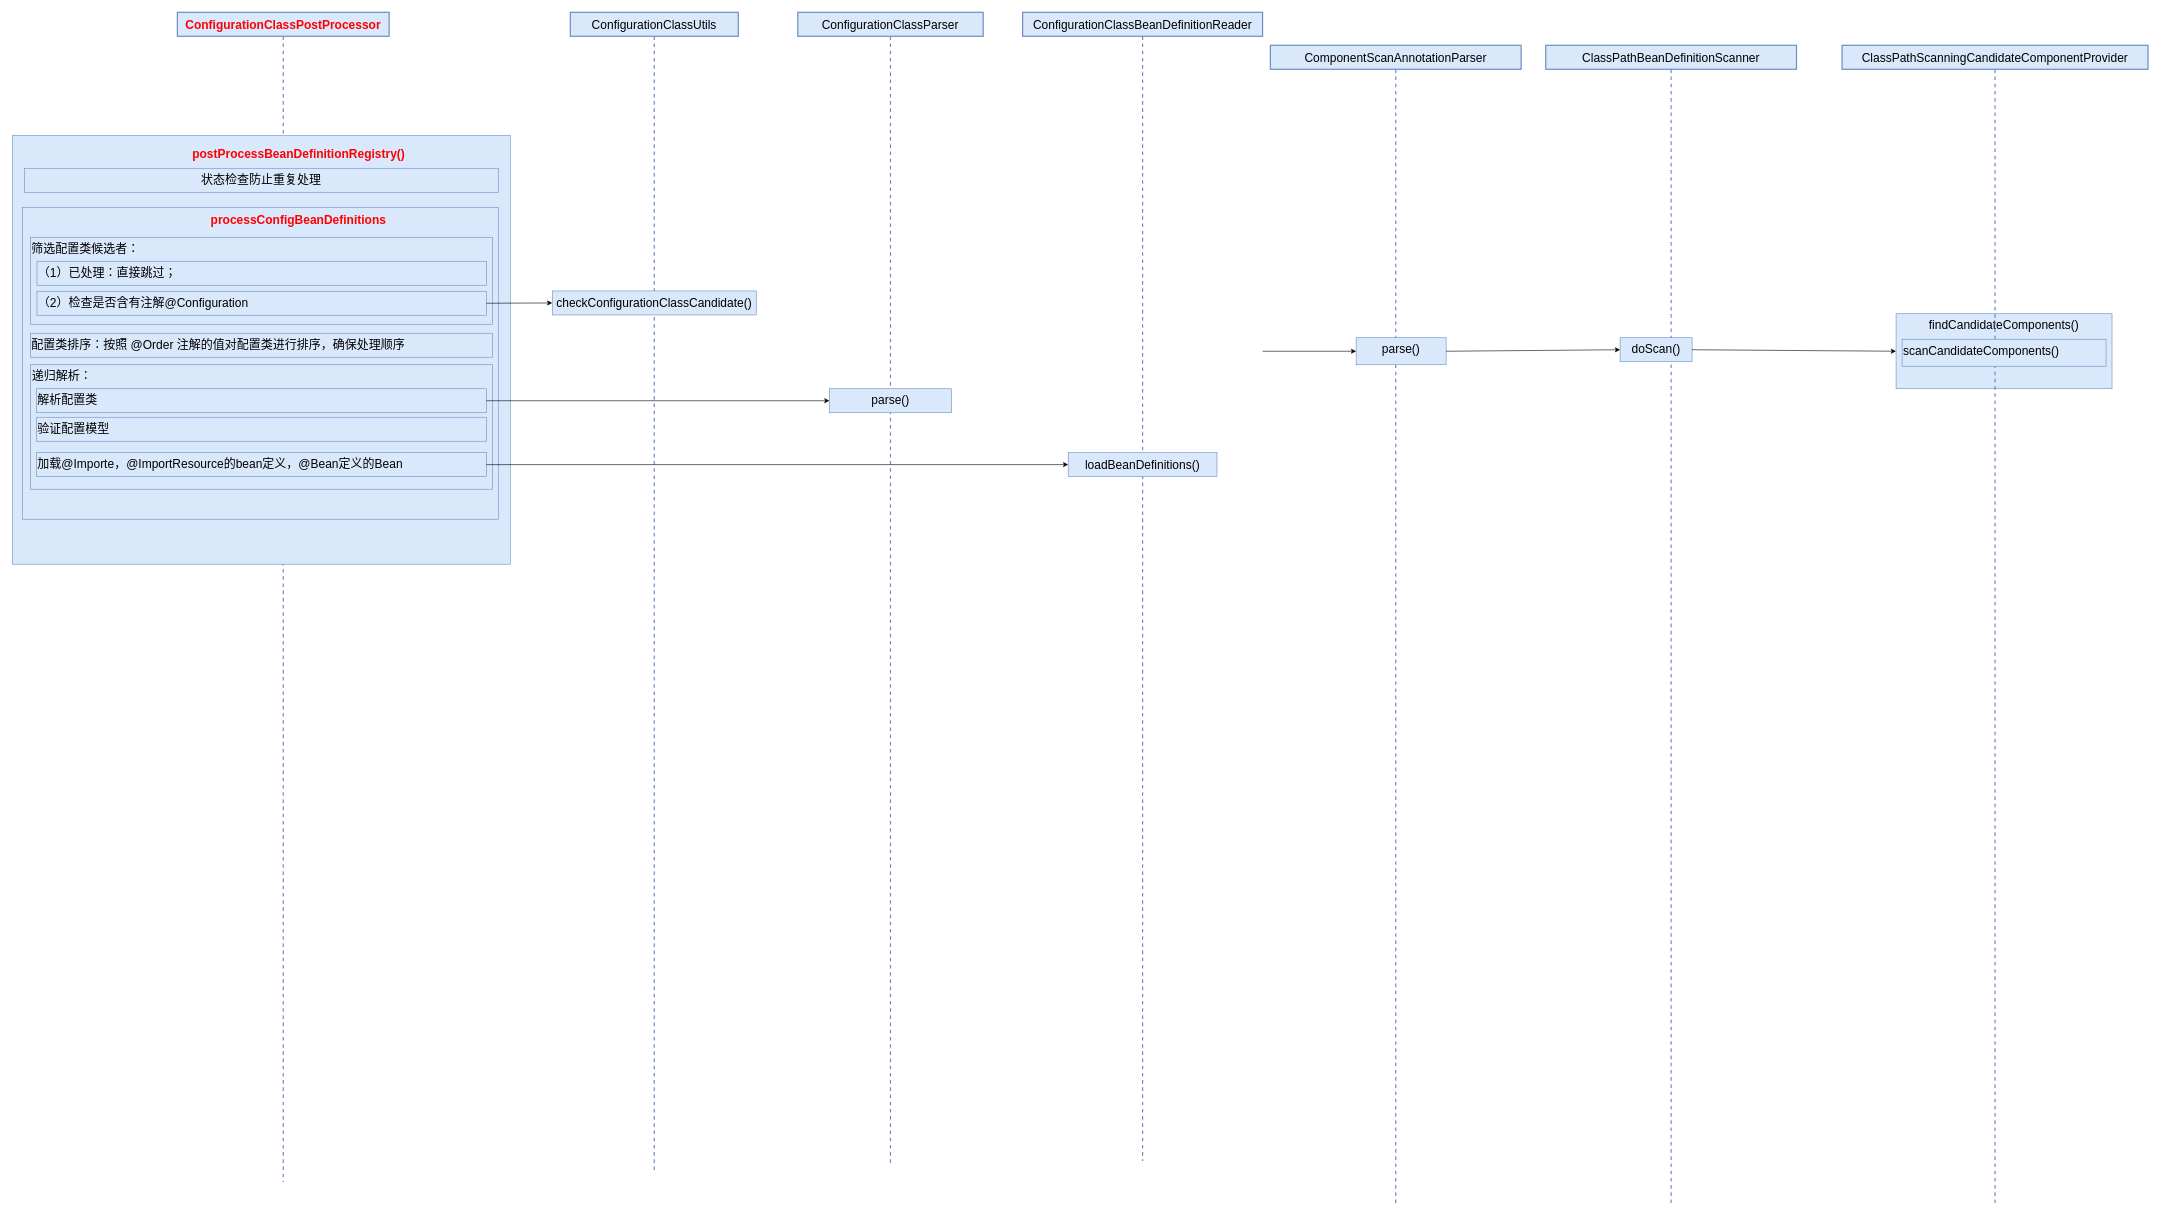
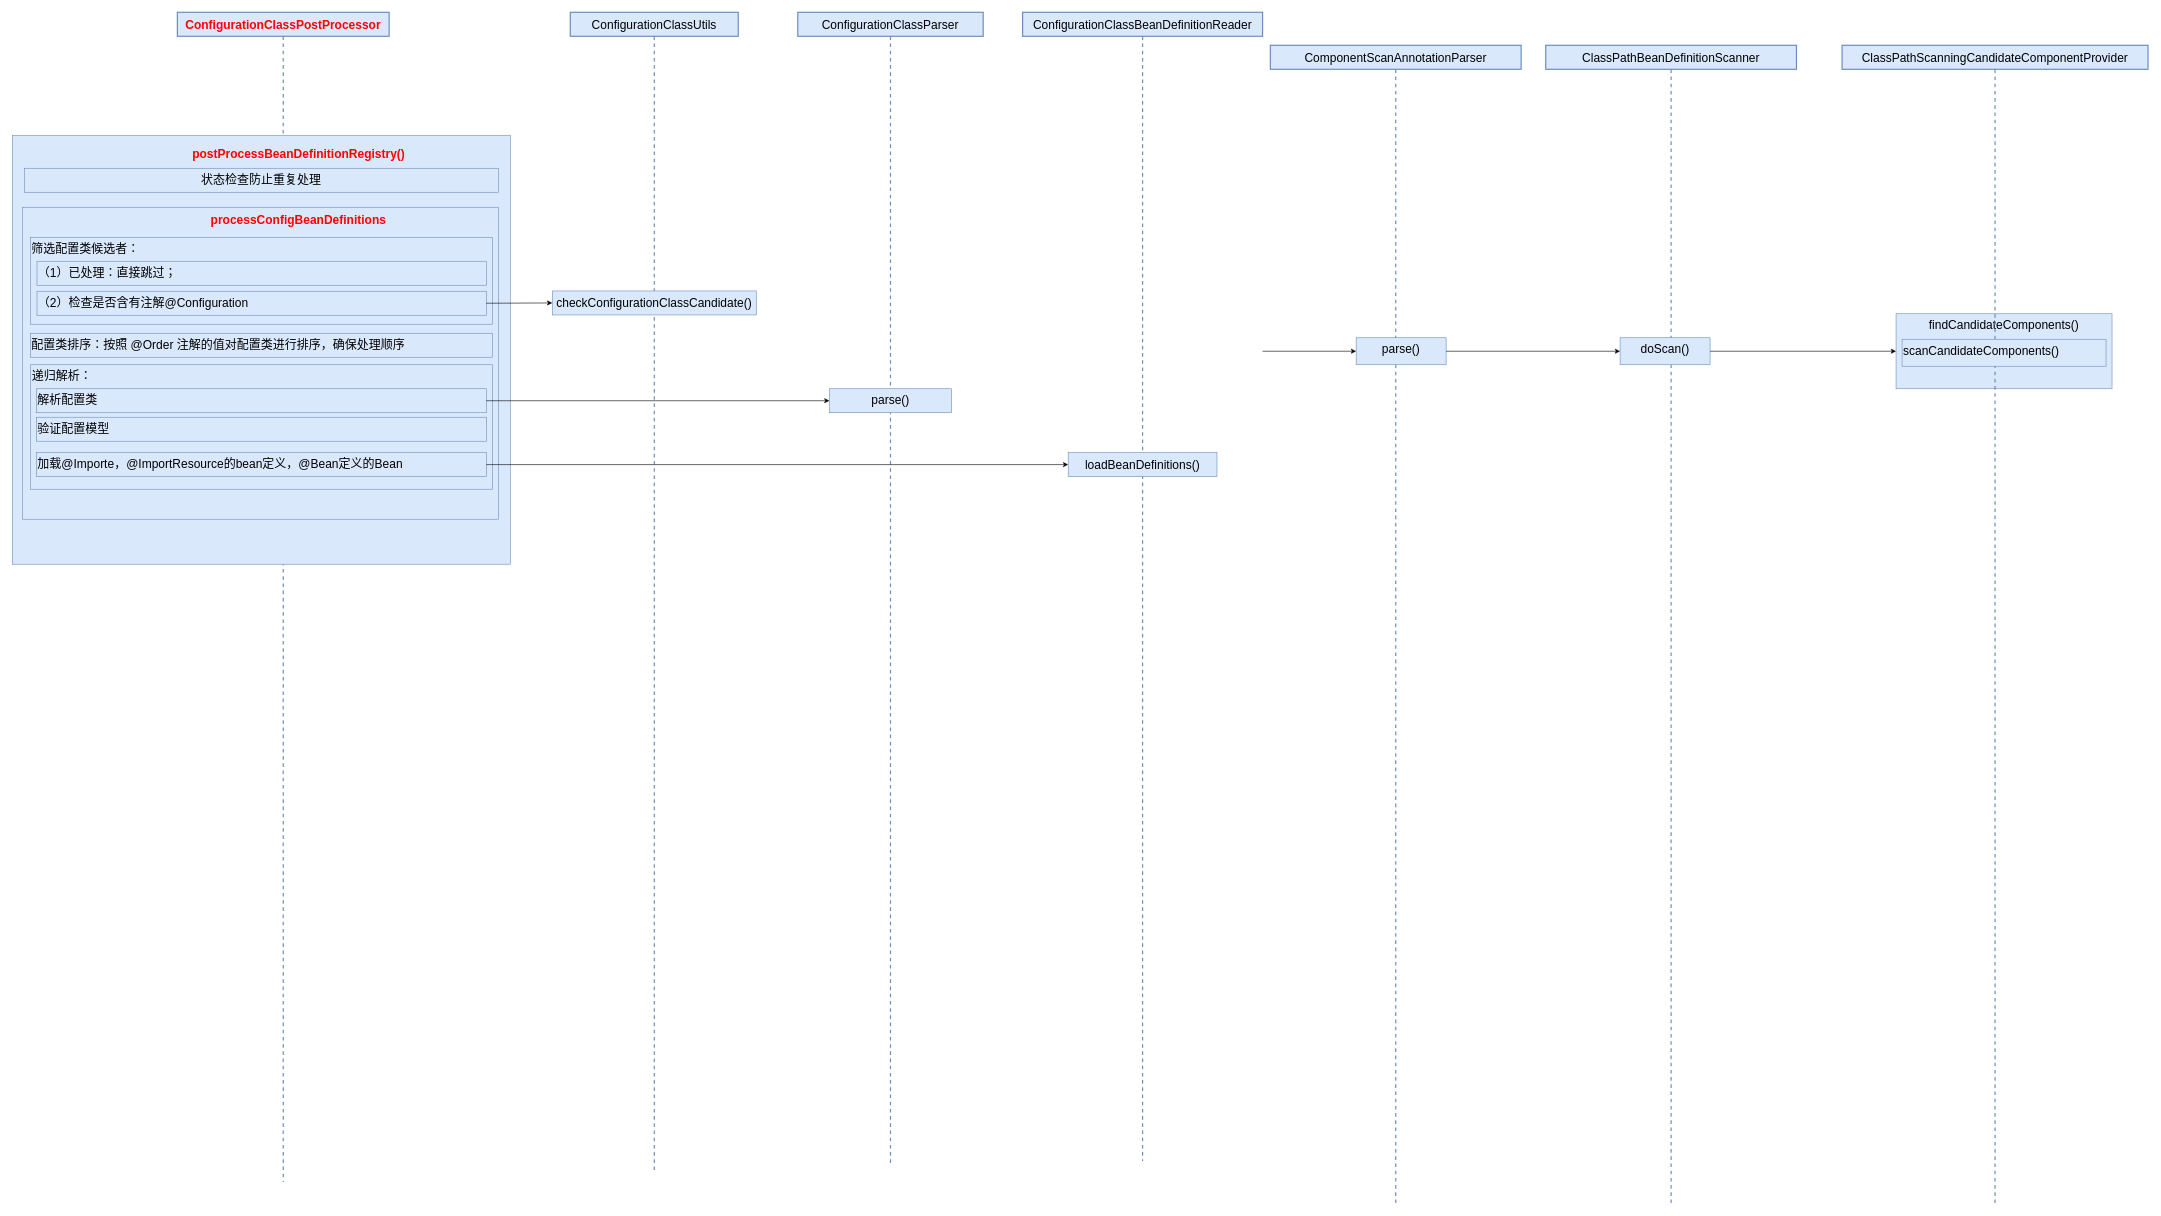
  <mxCell id="0" />
  <mxCell id="1" parent="0" />
  <mxCell id="2" value="&lt;b style=&quot;color: rgb(255, 0, 0); text-align: left;&quot;&gt;ConfigurationClassPostProcessor&lt;/b&gt;" style="shape=umlLifeline;perimeter=lifelinePerimeter;whiteSpace=wrap;html=1;container=1;dropTarget=0;collapsible=0;recursiveResize=0;outlineConnect=0;portConstraint=eastwest;newEdgeStyle={&quot;curved&quot;:0,&quot;rounded&quot;:0};fontSize=20;fillColor=#dae8fc;strokeColor=#6c8ebf;strokeWidth=2;fontStyle=0;fontColor=#FF0000;" parent="1" vertex="1"><mxGeometry x="295.02" y="20" width="353" height="1950" as="geometry" /></mxCell>
  <mxCell id="3" value="" style="html=1;whiteSpace=wrap;fontSize=20;fillColor=#dae8fc;strokeColor=#6c8ebf;" parent="1" vertex="1"><mxGeometry x="20" y="225" width="830" height="715" as="geometry" /></mxCell>
  <mxCell id="4" value="&lt;b style=&quot;color: rgb(255, 0, 0); font-size: 20px;&quot;&gt;postProcessBeanDefinitionRegistry()&lt;/b&gt;" style="text;html=1;align=center;verticalAlign=middle;whiteSpace=wrap;rounded=0;" parent="1" vertex="1"><mxGeometry x="308.51" y="230" width="377" height="50" as="geometry" /></mxCell>
  <mxCell id="5" value="状态检查防止重复处理" style="html=1;whiteSpace=wrap;fontSize=20;fillColor=#dae8fc;strokeColor=#6c8ebf;strokeWidth=1;align=center;verticalAlign=top;" parent="1" vertex="1"><mxGeometry x="40" y="280" width="790" height="40" as="geometry" /></mxCell>
  <mxCell id="6" value="" style="html=1;whiteSpace=wrap;fontSize=20;fillColor=#dae8fc;strokeColor=#6c8ebf;strokeWidth=1;align=left;verticalAlign=top;" parent="1" vertex="1"><mxGeometry x="37" y="345" width="793" height="520" as="geometry" /></mxCell>
  <mxCell id="7" value="ConfigurationClassParser" style="shape=umlLifeline;perimeter=lifelinePerimeter;whiteSpace=wrap;html=1;container=1;dropTarget=0;collapsible=0;recursiveResize=0;outlineConnect=0;portConstraint=eastwest;newEdgeStyle={&quot;curved&quot;:0,&quot;rounded&quot;:0};fontSize=20;fillColor=#dae8fc;strokeColor=#6c8ebf;strokeWidth=2;" parent="1" vertex="1"><mxGeometry x="1329.25" y="20" width="309" height="1920" as="geometry" /></mxCell>
  <mxCell id="8" value="配置类排序：按照 @Order 注解的值对配置类进行排序，确保处理顺序" style="html=1;whiteSpace=wrap;fontSize=20;fillColor=#dae8fc;strokeColor=#6c8ebf;strokeWidth=1;align=left;verticalAlign=top;" parent="1" vertex="1"><mxGeometry x="50" y="555" width="770" height="40" as="geometry" /></mxCell>
  <mxCell id="9" value="筛选配置类候选者：&lt;div&gt;&lt;br&gt;&lt;/div&gt;" style="html=1;whiteSpace=wrap;fontSize=20;fillColor=#dae8fc;strokeColor=#6c8ebf;strokeWidth=1;align=left;verticalAlign=top;" parent="1" vertex="1"><mxGeometry x="50" y="395" width="770" height="145" as="geometry" /></mxCell>
  <mxCell id="10" value="&lt;b&gt;&lt;font style=&quot;color: rgb(255, 0, 0);&quot;&gt;processConfigBeanDefinitions&lt;/font&gt;&lt;/b&gt;" style="text;html=1;align=center;verticalAlign=middle;whiteSpace=wrap;rounded=0;fontSize=20;" parent="1" vertex="1"><mxGeometry x="346.01" y="350" width="302.01" height="30" as="geometry" /></mxCell>
  <mxCell id="11" value="parse()" style="html=1;whiteSpace=wrap;fontSize=20;fillColor=#dae8fc;strokeColor=#6c8ebf;strokeWidth=1;align=center;verticalAlign=top;" parent="1" vertex="1"><mxGeometry x="1382" y="647.5" width="203.5" height="40" as="geometry" /></mxCell>
  <mxCell id="12" value="ComponentScanAnnotationParser" style="shape=umlLifeline;perimeter=lifelinePerimeter;whiteSpace=wrap;html=1;container=1;dropTarget=0;collapsible=0;recursiveResize=0;outlineConnect=0;portConstraint=eastwest;newEdgeStyle={&quot;curved&quot;:0,&quot;rounded&quot;:0};fontSize=20;fillColor=#dae8fc;strokeColor=#6c8ebf;strokeWidth=2;" parent="1" vertex="1"><mxGeometry x="2117" y="75" width="418" height="1930" as="geometry" /></mxCell>
  <mxCell id="13" value="parse()" style="html=1;whiteSpace=wrap;fontSize=20;fillColor=#dae8fc;strokeColor=#6c8ebf;strokeWidth=1;align=center;verticalAlign=top;" parent="1" vertex="1"><mxGeometry x="2260" y="562.5" width="150" height="45" as="geometry" /></mxCell>
  <mxCell id="14" value="" style="endArrow=classic;html=1;rounded=0;exitX=1;exitY=0.5;exitDx=0;exitDy=0;entryX=0;entryY=0.5;entryDx=0;entryDy=0;" parent="1" target="13" edge="1"><mxGeometry width="50" height="50" relative="1" as="geometry"><mxPoint x="2104" y="585" as="sourcePoint" /><mxPoint x="2150" y="905" as="targetPoint" /></mxGeometry></mxCell>
  <mxCell id="15" style="edgeStyle=orthogonalEdgeStyle;rounded=0;orthogonalLoop=1;jettySize=auto;html=1;exitX=0.5;exitY=1;exitDx=0;exitDy=0;" parent="1" source="13" target="13" edge="1"><mxGeometry relative="1" as="geometry" /></mxCell>
  <mxCell id="16" value="ClassPathBeanDefinitionScanner" style="shape=umlLifeline;perimeter=lifelinePerimeter;whiteSpace=wrap;html=1;container=1;dropTarget=0;collapsible=0;recursiveResize=0;outlineConnect=0;portConstraint=eastwest;newEdgeStyle={&quot;curved&quot;:0,&quot;rounded&quot;:0};fontSize=20;fillColor=#dae8fc;strokeColor=#6c8ebf;strokeWidth=2;" parent="1" vertex="1"><mxGeometry x="2576" y="75" width="418" height="1930" as="geometry" /></mxCell>
- <mxCell id="17" value="doScan()" style="html=1;whiteSpace=wrap;fontSize=20;fillColor=#dae8fc;strokeColor=#6c8ebf;strokeWidth=1;align=center;verticalAlign=top;" parent="1" vertex="1"><mxGeometry x="2700" y="562.5" width="120" height="40" as="geometry" /></mxCell>
+ <mxCell id="17" value="doScan()" style="html=1;whiteSpace=wrap;fontSize=20;fillColor=#dae8fc;strokeColor=#6c8ebf;strokeWidth=1;align=center;verticalAlign=top;" parent="1" vertex="1"><mxGeometry x="2700" y="562.5" width="150" height="45" as="geometry" /></mxCell>
  <mxCell id="18" value="" style="endArrow=classic;html=1;rounded=0;exitX=1;exitY=0.5;exitDx=0;exitDy=0;entryX=0;entryY=0.5;entryDx=0;entryDy=0;" parent="1" source="13" target="17" edge="1"><mxGeometry width="50" height="50" relative="1" as="geometry"><mxPoint x="2480" y="795" as="sourcePoint" /><mxPoint x="2530" y="745" as="targetPoint" /></mxGeometry></mxCell>
  <mxCell id="19" value="findCandidateComponents()" style="html=1;whiteSpace=wrap;fontSize=20;fillColor=#dae8fc;strokeColor=#6c8ebf;strokeWidth=1;align=center;verticalAlign=top;" parent="1" vertex="1"><mxGeometry x="3160" y="522.5" width="360" height="125" as="geometry" /></mxCell>
  <mxCell id="20" value="ClassPathScanningCandidateComponentProvider" style="shape=umlLifeline;perimeter=lifelinePerimeter;whiteSpace=wrap;html=1;container=1;dropTarget=0;collapsible=0;recursiveResize=0;outlineConnect=0;portConstraint=eastwest;newEdgeStyle={&quot;curved&quot;:0,&quot;rounded&quot;:0};fontSize=20;fillColor=#dae8fc;strokeColor=#6c8ebf;strokeWidth=2;" parent="1" vertex="1"><mxGeometry x="3070" y="75" width="510" height="1930" as="geometry" /></mxCell>
  <mxCell id="21" value="" style="endArrow=classic;html=1;rounded=0;exitX=1;exitY=0.5;exitDx=0;exitDy=0;entryX=0;entryY=0.5;entryDx=0;entryDy=0;" parent="1" source="17" target="19" edge="1"><mxGeometry width="50" height="50" relative="1" as="geometry"><mxPoint x="2950" y="775" as="sourcePoint" /><mxPoint x="3000" y="725" as="targetPoint" /></mxGeometry></mxCell>
  <mxCell id="22" value="scanCandidateComponents()" style="html=1;whiteSpace=wrap;fontSize=20;fillColor=#dae8fc;strokeColor=#6c8ebf;strokeWidth=1;align=left;verticalAlign=top;" vertex="1" parent="1"><mxGeometry x="3170" y="565" width="340" height="45" as="geometry" /></mxCell>
  <mxCell id="23" value="（2）检查是否含有注解@Configuration" style="html=1;whiteSpace=wrap;fontSize=20;fillColor=#dae8fc;strokeColor=#6c8ebf;strokeWidth=1;align=left;verticalAlign=top;" vertex="1" parent="1"><mxGeometry x="61.01" y="485" width="748.99" height="40" as="geometry" /></mxCell>
  <mxCell id="24" value="&lt;div&gt;（1）已处理：直接跳过；&lt;/div&gt;&lt;div&gt;&lt;br&gt;&lt;/div&gt;" style="html=1;whiteSpace=wrap;fontSize=20;fillColor=#dae8fc;strokeColor=#6c8ebf;strokeWidth=1;align=left;verticalAlign=top;" vertex="1" parent="1"><mxGeometry x="61.01" y="435" width="748.99" height="40" as="geometry" /></mxCell>
  <mxCell id="25" value="ConfigurationClassUtils" style="shape=umlLifeline;perimeter=lifelinePerimeter;whiteSpace=wrap;html=1;container=1;dropTarget=0;collapsible=0;recursiveResize=0;outlineConnect=0;portConstraint=eastwest;newEdgeStyle={&quot;curved&quot;:0,&quot;rounded&quot;:0};fontSize=20;fillColor=#dae8fc;strokeColor=#6c8ebf;strokeWidth=2;" vertex="1" parent="1"><mxGeometry x="950" y="20" width="280" height="1930" as="geometry" /></mxCell>
  <mxCell id="26" value="checkConfigurationClassCandidate()" style="html=1;whiteSpace=wrap;fontSize=20;fillColor=#dae8fc;strokeColor=#6c8ebf;strokeWidth=1;align=center;verticalAlign=top;" vertex="1" parent="1"><mxGeometry x="920" y="484.5" width="340" height="40" as="geometry" /></mxCell>
  <mxCell id="27" value="" style="endArrow=classic;html=1;rounded=0;exitX=1;exitY=0.5;exitDx=0;exitDy=0;entryX=0;entryY=0.5;entryDx=0;entryDy=0;" edge="1" parent="1" source="23" target="26"><mxGeometry width="50" height="50" relative="1" as="geometry"><mxPoint x="1090" y="415" as="sourcePoint" /><mxPoint x="1140" y="365" as="targetPoint" /></mxGeometry></mxCell>
  <mxCell id="28" value="ConfigurationClassBeanDefinitionReader" style="shape=umlLifeline;perimeter=lifelinePerimeter;whiteSpace=wrap;html=1;container=1;dropTarget=0;collapsible=0;recursiveResize=0;outlineConnect=0;portConstraint=eastwest;newEdgeStyle={&quot;curved&quot;:0,&quot;rounded&quot;:0};fontSize=20;fillColor=#dae8fc;strokeColor=#6c8ebf;strokeWidth=2;" vertex="1" parent="1"><mxGeometry x="1704" y="20" width="400" height="1915" as="geometry" /></mxCell>
  <mxCell id="29" value="loadBeanDefinitions()" style="html=1;whiteSpace=wrap;fontSize=20;fillColor=#dae8fc;strokeColor=#6c8ebf;strokeWidth=1;align=center;verticalAlign=middle;" vertex="1" parent="1"><mxGeometry x="1780" y="754" width="248" height="40" as="geometry" /></mxCell>
  <mxCell id="30" value="递归解析：&lt;div&gt;&lt;br&gt;&lt;/div&gt;" style="html=1;whiteSpace=wrap;fontSize=20;fillColor=#dae8fc;strokeColor=#6c8ebf;strokeWidth=1;align=left;verticalAlign=top;" vertex="1" parent="1"><mxGeometry x="50.51" y="607.5" width="770" height="207.5" as="geometry" /></mxCell>
  <mxCell id="31" value="&lt;div style=&quot;text-align: center;&quot;&gt;&lt;span style=&quot;background-color: transparent;&quot;&gt;验证配置模型&lt;/span&gt;&lt;/div&gt;" style="html=1;whiteSpace=wrap;fontSize=20;fillColor=#dae8fc;strokeColor=#6c8ebf;strokeWidth=1;align=left;verticalAlign=top;" vertex="1" parent="1"><mxGeometry x="60" y="695" width="750" height="40" as="geometry" /></mxCell>
  <mxCell id="32" value="&lt;span style=&quot;text-align: center;&quot;&gt;解析配置类&lt;/span&gt;" style="html=1;whiteSpace=wrap;fontSize=20;fillColor=#dae8fc;strokeColor=#6c8ebf;strokeWidth=1;align=left;verticalAlign=top;" parent="1" vertex="1"><mxGeometry x="60" y="647.5" width="750" height="40" as="geometry" /></mxCell>
  <mxCell id="33" value="&lt;div style=&quot;text-align: left;&quot;&gt;&lt;span style=&quot;background-color: transparent;&quot;&gt;加载@&lt;/span&gt;&lt;span style=&quot;background-color: transparent; text-align: left;&quot;&gt;Importe，&lt;/span&gt;&lt;span style=&quot;background-color: transparent; text-align: left;&quot;&gt;@ImportResource&lt;/span&gt;&lt;span style=&quot;background-color: transparent; color: light-dark(rgb(0, 0, 0), rgb(255, 255, 255));&quot;&gt;的bean定义，@Bean定义的Bean&lt;/span&gt;&lt;/div&gt;" style="html=1;whiteSpace=wrap;fontSize=20;fillColor=#dae8fc;strokeColor=#6c8ebf;strokeWidth=1;align=left;verticalAlign=top;" vertex="1" parent="1"><mxGeometry x="60.01" y="754" width="750" height="40" as="geometry" /></mxCell>
  <mxCell id="34" value="" style="endArrow=classic;html=1;rounded=0;exitX=1;exitY=0.5;exitDx=0;exitDy=0;entryX=0;entryY=0.5;entryDx=0;entryDy=0;" parent="1" source="32" target="11" edge="1"><mxGeometry width="50" height="50" relative="1" as="geometry"><mxPoint x="1440" y="755" as="sourcePoint" /><mxPoint x="1490" y="705" as="targetPoint" /></mxGeometry></mxCell>
  <mxCell id="35" value="" style="endArrow=classic;html=1;rounded=0;exitX=1;exitY=0.5;exitDx=0;exitDy=0;entryX=0;entryY=0.5;entryDx=0;entryDy=0;" edge="1" parent="1" source="33" target="29"><mxGeometry width="50" height="50" relative="1" as="geometry"><mxPoint x="1070" y="865" as="sourcePoint" /><mxPoint x="1120" y="815" as="targetPoint" /></mxGeometry></mxCell>
